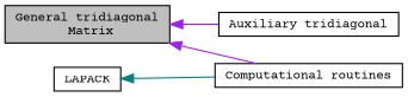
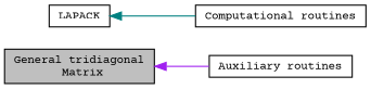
  digraph {
    fontname="Courier Prime"
    rankdir=LR
    node [color=black fillcolor=white fontname="Courier Prime" fontsize=10 shape=record style=filled]
    edge [color=purple dir=back fontname="Courier Prime" fontsize=10 labelfontname=Helvetica labelfontsize=10 shape=plaintext style=solid]
-   n1 [height=0.2 label="Auxiliary tridiagonal" width=0.4]
+   n1 [height=0.2 label="Auxiliary routines" width=0.4]
    n2 [fillcolor=grey75 fontcolor=black height=0.2 label="General tridiagonal\l Matrix" width=0.4]
    n3 [height=0.2 label="Computational routines" width=0.4]
    n4 [height=0.2 label=LAPACK width=0.4]
    n2 -> n1
-   n2 -> n3
    n4 -> n3 [color=teal]
  }
